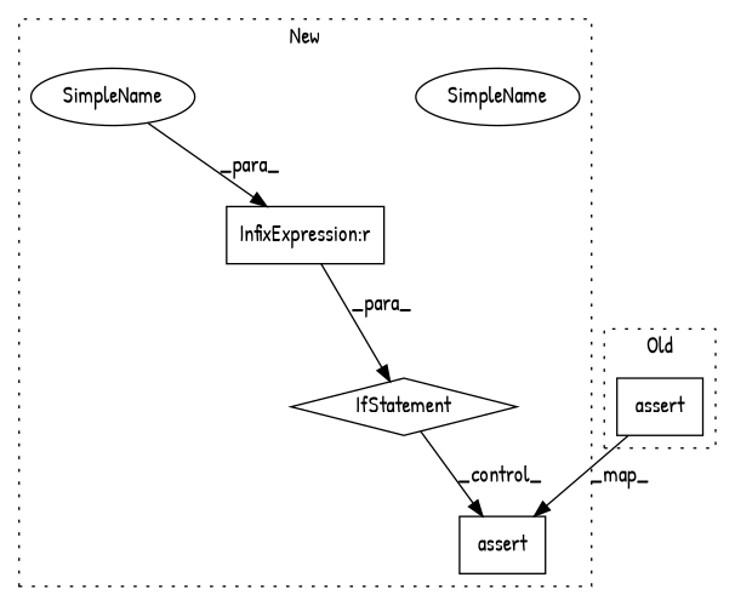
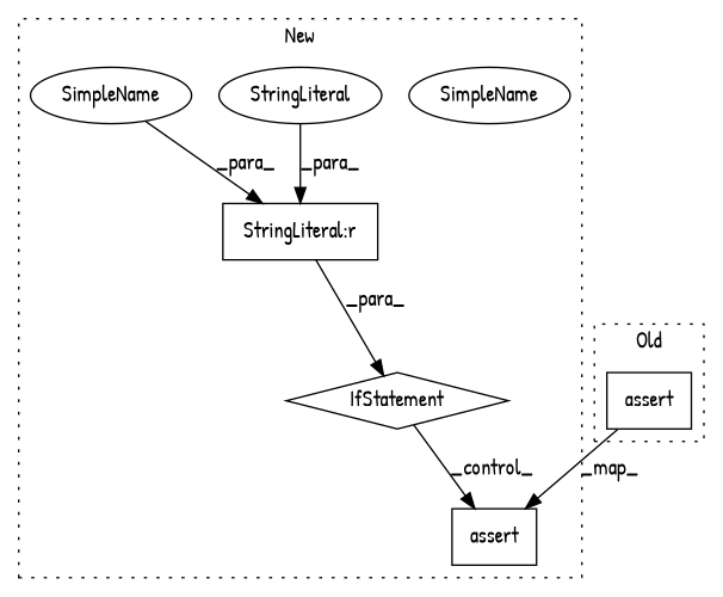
  digraph {
    fontname="Patrick Hand"
    node [a=32 fontname="Patrick Hand" l="7,1" s=50362 shape=box]
    edge [fontname="Patrick Hand"]
    n1 [label=assert s="50466,50506"]
-   n2 [a=27 l=4 label="InfixExpression:r" s=50371]
+   n2 [a=27 l=4 label="StringLiteral:r" s=50371]
    n3 [a=42 l=9 label=SimpleName shape=ellipse]
    n4 [a=25 l="4,14" label=IfStatement s="50358,50379" shape=diamond]
+   n5 [a=45 l=4 label=StringLiteral s=50375 shape=ellipse]
    n6 [a=42 l=9 label=SimpleName shape=ellipse]
    n7 [label=assert s="50104,50144"]
    subgraph cluster_1 {
      label=New
      style=dotted
      n1
      n2
      n3
      n4
+     n5
      n6
    }
    subgraph cluster_2 {
      label=Old
      style=dotted
      n7
    }
    n2 -> n4 [label=_para_]
    n4 -> n1 [label=_control_]
+   n5 -> n2 [label=_para_]
    n6 -> n2 [label=_para_]
    n7 -> n1 [label=_map_]
  }
